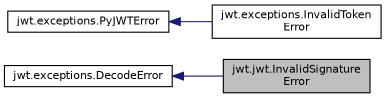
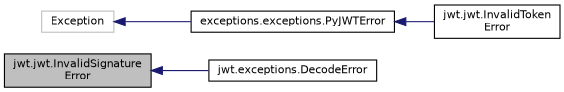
  digraph {
    fontname="DejaVu Sans"
    rankdir=LR
    node [color=black fillcolor=white fontname="DejaVu Sans" fontsize=10 shape=record style=filled]
    edge [color=midnightblue dir=back fontname="DejaVu Sans" fontsize=10 labelfontname=Helvetica labelfontsize=10 style=solid]
    n1 [fillcolor=grey75 fontcolor=black height=0.2 label="jwt.jwt.InvalidSignature\lError" width=0.4]
    n2 [height=0.2 label="jwt.exceptions.DecodeError" width=0.4]
-   n3 [height=0.2 label="jwt.exceptions.InvalidToken\lError" width=0.4]
-   n4 [height=0.2 label="jwt.exceptions.PyJWTError" width=0.4]
-   n2 -> n1
+   n3 [height=0.2 label="jwt.jwt.InvalidToken\lError" width=0.4]
+   n4 [height=0.2 label="exceptions.exceptions.PyJWTError" width=0.4]
+   n5 [color=grey75 height=0.2 label=Exception width=0.4]
+   n1 -> n2
    n4 -> n3
+   n5 -> n4
  }
